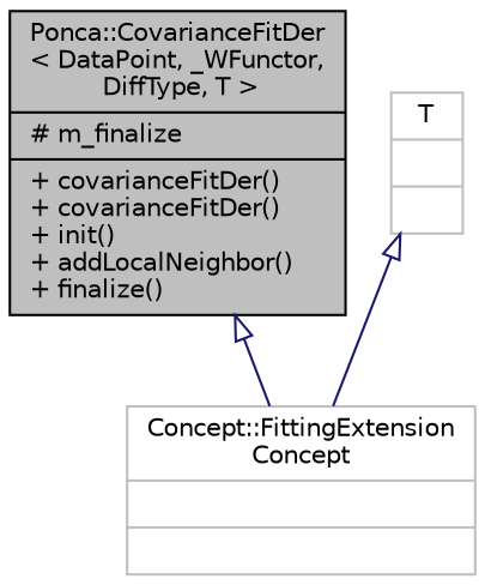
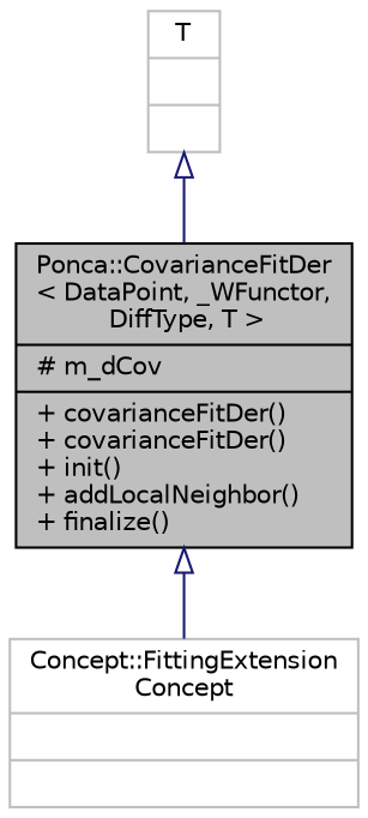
  digraph {
    node [color=grey75 fontname=Helvetica fontsize=10 shape=record]
    edge [arrowtail=onormal color=midnightblue dir=back fontname=Helvetica fontsize=10 labelfontname=Helvetica labelfontsize=10 style=solid]
-   n1 [color=black fillcolor=grey75 fontcolor=black height=0.2 label="{Ponca::CovarianceFitDer\l\< DataPoint, _WFunctor,\l DiffType, T \>\n|# m_finalize\l|+ covarianceFitDer()\l+ covarianceFitDer()\l+ init()\l+ addLocalNeighbor()\l+ finalize()\l}" style=filled width=0.4]
+   n1 [color=black fillcolor=grey75 fontcolor=black height=0.2 label="{Ponca::CovarianceFitDer\l\< DataPoint, _WFunctor,\l DiffType, T \>\n|# m_dCov\l|+ covarianceFitDer()\l+ covarianceFitDer()\l+ init()\l+ addLocalNeighbor()\l+ finalize()\l}" style=filled width=0.4]
    n2 [height=0.2 label="{Concept::FittingExtension\lConcept\n||}" width=0.4]
    n3 [height=0.2 label="{T\n||}" width=0.4]
    n1 -> n2
-   n3 -> n2
+   n3 -> n1
  }
